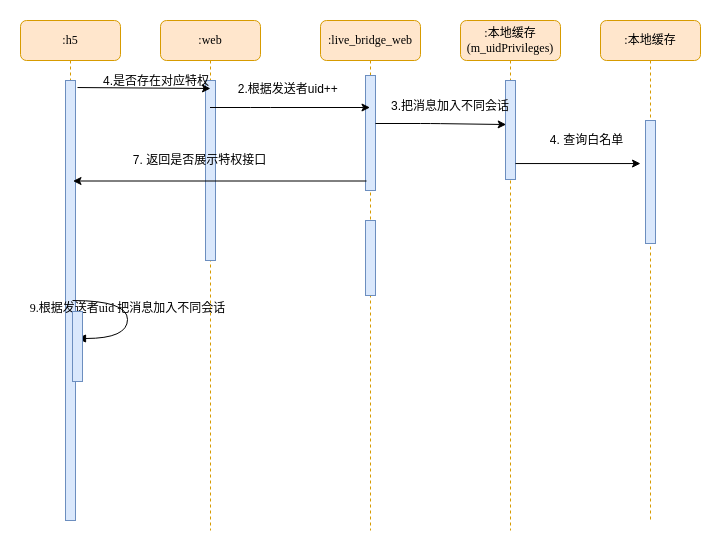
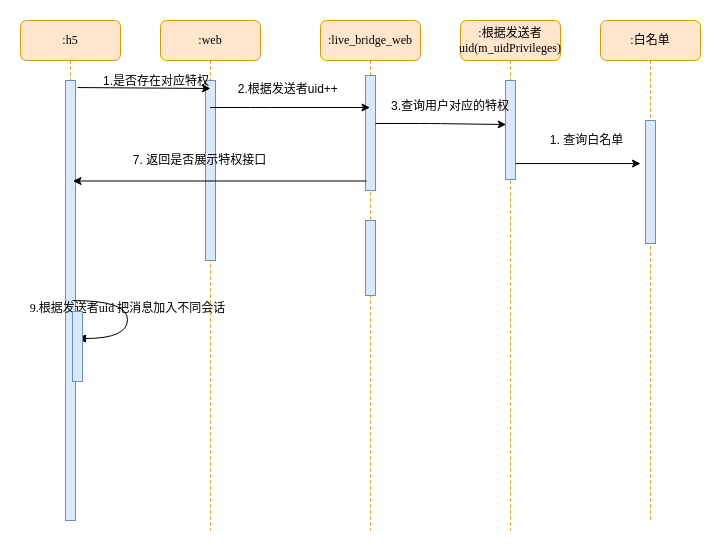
  <mxCell id="0" />
  <mxCell id="1" parent="0" />
  <mxCell id="2" value=":web" style="shape=umlLifeline;perimeter=lifelinePerimeter;whiteSpace=wrap;html=1;container=1;collapsible=0;recursiveResize=0;outlineConnect=0;rounded=1;shadow=0;comic=0;labelBackgroundColor=none;strokeWidth=1;fontFamily=Verdana;fontSize=12;align=center;fillColor=#ffe6cc;strokeColor=#d79b00;" parent="1" vertex="1"><mxGeometry x="160" y="20" width="100" height="510" as="geometry" /></mxCell>
  <mxCell id="3" value="" style="html=1;points=[];perimeter=orthogonalPerimeter;rounded=0;shadow=0;comic=0;labelBackgroundColor=none;strokeWidth=1;fontFamily=Verdana;fontSize=12;align=center;fillColor=#dae8fc;strokeColor=#6c8ebf;" parent="2" vertex="1"><mxGeometry x="45" y="60" width="10" height="180" as="geometry" /></mxCell>
  <mxCell id="4" value=":live_bridge_web" style="shape=umlLifeline;perimeter=lifelinePerimeter;whiteSpace=wrap;html=1;container=1;collapsible=0;recursiveResize=0;outlineConnect=0;rounded=1;shadow=0;comic=0;labelBackgroundColor=none;strokeWidth=1;fontFamily=Verdana;fontSize=12;align=center;fillColor=#ffe6cc;strokeColor=#d79b00;" parent="1" vertex="1"><mxGeometry x="320" y="20" width="100" height="510" as="geometry" /></mxCell>
  <mxCell id="5" value="" style="html=1;points=[];perimeter=orthogonalPerimeter;rounded=0;shadow=0;comic=0;labelBackgroundColor=none;strokeWidth=1;fontFamily=Verdana;fontSize=12;align=center;fillColor=#dae8fc;strokeColor=#6c8ebf;" parent="4" vertex="1"><mxGeometry x="45" y="200" width="10" height="75" as="geometry" /></mxCell>
  <mxCell id="6" value="" style="html=1;points=[];perimeter=orthogonalPerimeter;rounded=0;shadow=0;comic=0;labelBackgroundColor=none;strokeWidth=1;fontFamily=Verdana;fontSize=12;align=center;fillColor=#dae8fc;strokeColor=#6c8ebf;" parent="4" vertex="1"><mxGeometry x="45" y="55" width="10" height="115" as="geometry" /></mxCell>
- <mxCell id="7" value=":本地缓存(m_uidPrivileges)" style="shape=umlLifeline;perimeter=lifelinePerimeter;whiteSpace=wrap;html=1;container=1;collapsible=0;recursiveResize=0;outlineConnect=0;rounded=1;shadow=0;comic=0;labelBackgroundColor=none;strokeWidth=1;fontFamily=Verdana;fontSize=12;align=center;fillColor=#ffe6cc;strokeColor=#d79b00;" parent="1" vertex="1"><mxGeometry x="460" y="20" width="100" height="510" as="geometry" /></mxCell>
+ <mxCell id="7" value=":根据发送者uid(m_uidPrivileges)" style="shape=umlLifeline;perimeter=lifelinePerimeter;whiteSpace=wrap;html=1;container=1;collapsible=0;recursiveResize=0;outlineConnect=0;rounded=1;shadow=0;comic=0;labelBackgroundColor=none;strokeWidth=1;fontFamily=Verdana;fontSize=12;align=center;fillColor=#ffe6cc;strokeColor=#d79b00;" parent="1" vertex="1"><mxGeometry x="460" y="20" width="100" height="510" as="geometry" /></mxCell>
  <mxCell id="8" value="" style="html=1;points=[];perimeter=orthogonalPerimeter;rounded=0;shadow=0;comic=0;labelBackgroundColor=none;strokeWidth=1;fontFamily=Verdana;fontSize=12;align=center;fillColor=#dae8fc;strokeColor=#6c8ebf;" parent="7" vertex="1"><mxGeometry x="45" y="60" width="10" height="99" as="geometry" /></mxCell>
- <mxCell id="9" value=":本地缓存" style="shape=umlLifeline;perimeter=lifelinePerimeter;whiteSpace=wrap;html=1;container=1;collapsible=0;recursiveResize=0;outlineConnect=0;rounded=1;shadow=0;comic=0;labelBackgroundColor=none;strokeWidth=1;fontFamily=Verdana;fontSize=12;align=center;fillColor=#ffe6cc;strokeColor=#d79b00;" parent="1" vertex="1"><mxGeometry x="600" y="20" width="100" height="500" as="geometry" /></mxCell>
+ <mxCell id="9" value=":白名单" style="shape=umlLifeline;perimeter=lifelinePerimeter;whiteSpace=wrap;html=1;container=1;collapsible=0;recursiveResize=0;outlineConnect=0;rounded=1;shadow=0;comic=0;labelBackgroundColor=none;strokeWidth=1;fontFamily=Verdana;fontSize=12;align=center;fillColor=#ffe6cc;strokeColor=#d79b00;" parent="1" vertex="1"><mxGeometry x="600" y="20" width="100" height="500" as="geometry" /></mxCell>
  <mxCell id="10" value=":h5" style="shape=umlLifeline;perimeter=lifelinePerimeter;whiteSpace=wrap;html=1;container=1;collapsible=0;recursiveResize=0;outlineConnect=0;rounded=1;shadow=0;comic=0;labelBackgroundColor=none;strokeWidth=1;fontFamily=Verdana;fontSize=12;align=center;fillColor=#ffe6cc;strokeColor=#d79b00;" parent="1" vertex="1"><mxGeometry x="20" y="20" width="100" height="500" as="geometry" /></mxCell>
  <mxCell id="11" value="" style="html=1;points=[];perimeter=orthogonalPerimeter;rounded=0;shadow=0;comic=0;labelBackgroundColor=none;strokeWidth=1;fontFamily=Verdana;fontSize=12;align=center;fillColor=#dae8fc;strokeColor=#6c8ebf;" parent="10" vertex="1"><mxGeometry x="45" y="60" width="10" height="440" as="geometry" /></mxCell>
  <mxCell id="12" value="" style="html=1;points=[];perimeter=orthogonalPerimeter;rounded=0;shadow=0;comic=0;labelBackgroundColor=none;strokeWidth=1;fontFamily=Verdana;fontSize=12;align=center;fillColor=#dae8fc;strokeColor=#6c8ebf;" parent="1" vertex="1"><mxGeometry x="645" y="120" width="10" height="123" as="geometry" /></mxCell>
  <mxCell id="13" value="9.根据发送者uid 把消息加入不同会话" style="html=1;verticalAlign=bottom;endArrow=block;labelBackgroundColor=none;fontFamily=Verdana;fontSize=12;elbow=vertical;edgeStyle=orthogonalEdgeStyle;curved=1;entryX=1;entryY=0.286;entryPerimeter=0;exitX=1.038;exitY=0.345;exitPerimeter=0;" parent="1" edge="1"><mxGeometry relative="1" as="geometry"><mxPoint x="72" y="300" as="sourcePoint" /><mxPoint x="77" y="338" as="targetPoint" /><Array as="points"><mxPoint x="127" y="300" /><mxPoint x="127" y="338" /></Array></mxGeometry></mxCell>
  <mxCell id="14" value="" style="html=1;points=[];perimeter=orthogonalPerimeter;rounded=0;shadow=0;comic=0;labelBackgroundColor=none;strokeWidth=1;fontFamily=Verdana;fontSize=12;align=center;fillColor=#dae8fc;strokeColor=#6c8ebf;" parent="1" vertex="1"><mxGeometry x="72" y="311" width="10" height="70" as="geometry" /></mxCell>
  <mxCell id="15" value="" style="endArrow=classic;html=1;entryX=-0.5;entryY=0.35;entryDx=0;entryDy=0;entryPerimeter=0;" parent="1" target="12" edge="1" source="8"><mxGeometry width="50" height="50" relative="1" as="geometry"><mxPoint x="212" y="200" as="sourcePoint" /><mxPoint x="634" y="200" as="targetPoint" /></mxGeometry></mxCell>
  <mxCell id="16" value="7. 返回是否展示特权接口" style="text;html=1;strokeColor=none;fillColor=none;align=center;verticalAlign=middle;whiteSpace=wrap;rounded=0;" parent="1" vertex="1"><mxGeometry x="119" y="150" width="161" height="20" as="geometry" /></mxCell>
- <mxCell id="17" value="4.是否存在对应特权" style="text;html=1;strokeColor=none;fillColor=none;align=center;verticalAlign=middle;whiteSpace=wrap;rounded=0;" parent="1" vertex="1"><mxGeometry x="72" y="71" width="168" height="20" as="geometry" /></mxCell>
+ <mxCell id="17" value="1.是否存在对应特权" style="text;html=1;strokeColor=none;fillColor=none;align=center;verticalAlign=middle;whiteSpace=wrap;rounded=0;" parent="1" vertex="1"><mxGeometry x="72" y="71" width="168" height="20" as="geometry" /></mxCell>
  <mxCell id="18" value="" style="endArrow=classic;html=1;exitX=1.2;exitY=0.016;exitDx=0;exitDy=0;exitPerimeter=0;" parent="1" source="11" edge="1"><mxGeometry width="50" height="50" relative="1" as="geometry"><mxPoint x="70" y="86" as="sourcePoint" /><mxPoint x="210" y="88" as="targetPoint" /></mxGeometry></mxCell>
  <mxCell id="19" value="" style="endArrow=classic;html=1;entryX=0.067;entryY=0.172;entryDx=0;entryDy=0;entryPerimeter=0;" parent="1" edge="1"><mxGeometry width="50" height="50" relative="1" as="geometry"><mxPoint x="375" y="123" as="sourcePoint" /><mxPoint x="505.67" y="124.028" as="targetPoint" /><Array as="points"><mxPoint x="430" y="123" /></Array></mxGeometry></mxCell>
- <mxCell id="20" value="3.把消息加入不同会话" style="text;html=1;strokeColor=none;fillColor=none;align=center;verticalAlign=middle;whiteSpace=wrap;rounded=0;" parent="1" vertex="1"><mxGeometry x="390" y="96" width="120" height="20" as="geometry" /></mxCell>
+ <mxCell id="20" value="3.查询用户对应的特权" style="text;html=1;strokeColor=none;fillColor=none;align=center;verticalAlign=middle;whiteSpace=wrap;rounded=0;" parent="1" vertex="1"><mxGeometry x="390" y="96" width="120" height="20" as="geometry" /></mxCell>
  <mxCell id="21" value="" style="endArrow=classic;html=1;" parent="1" edge="1"><mxGeometry width="50" height="50" relative="1" as="geometry"><mxPoint x="209.5" y="107" as="sourcePoint" /><mxPoint x="369.5" y="107" as="targetPoint" /><Array as="points"><mxPoint x="260" y="107" /></Array></mxGeometry></mxCell>
  <mxCell id="22" value="2.根据发送者uid++&amp;nbsp;" style="text;html=1;strokeColor=none;fillColor=none;align=center;verticalAlign=middle;whiteSpace=wrap;rounded=0;" parent="1" vertex="1"><mxGeometry x="229" y="79" width="121" height="20" as="geometry" /></mxCell>
  <mxCell id="23" value="" style="endArrow=classic;html=1;" parent="1" edge="1"><mxGeometry width="50" height="50" relative="1" as="geometry"><mxPoint x="366" y="180.5" as="sourcePoint" /><mxPoint x="72.5" y="180.5" as="targetPoint" /></mxGeometry></mxCell>
- <mxCell id="24" value="4. 查询白名单" style="text;html=1;strokeColor=none;fillColor=none;align=center;verticalAlign=middle;whiteSpace=wrap;rounded=0;" vertex="1" parent="1"><mxGeometry x="510" y="130" width="153" height="20" as="geometry" /></mxCell>
+ <mxCell id="24" value="1. 查询白名单" style="text;html=1;strokeColor=none;fillColor=none;align=center;verticalAlign=middle;whiteSpace=wrap;rounded=0;" vertex="1" parent="1"><mxGeometry x="510" y="130" width="153" height="20" as="geometry" /></mxCell>
